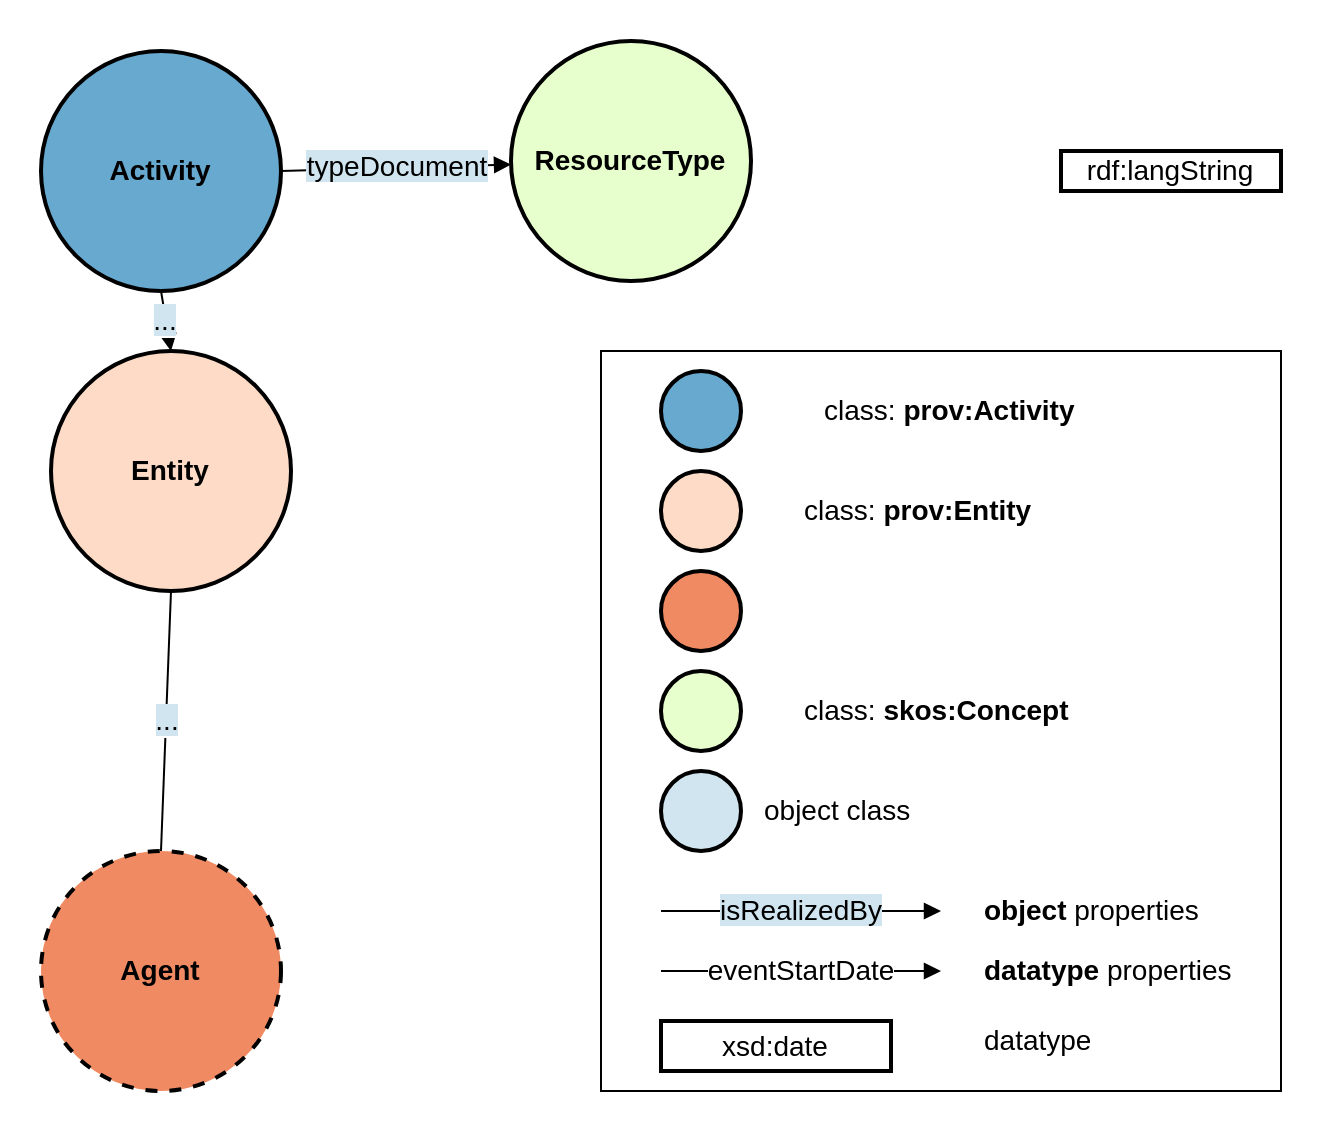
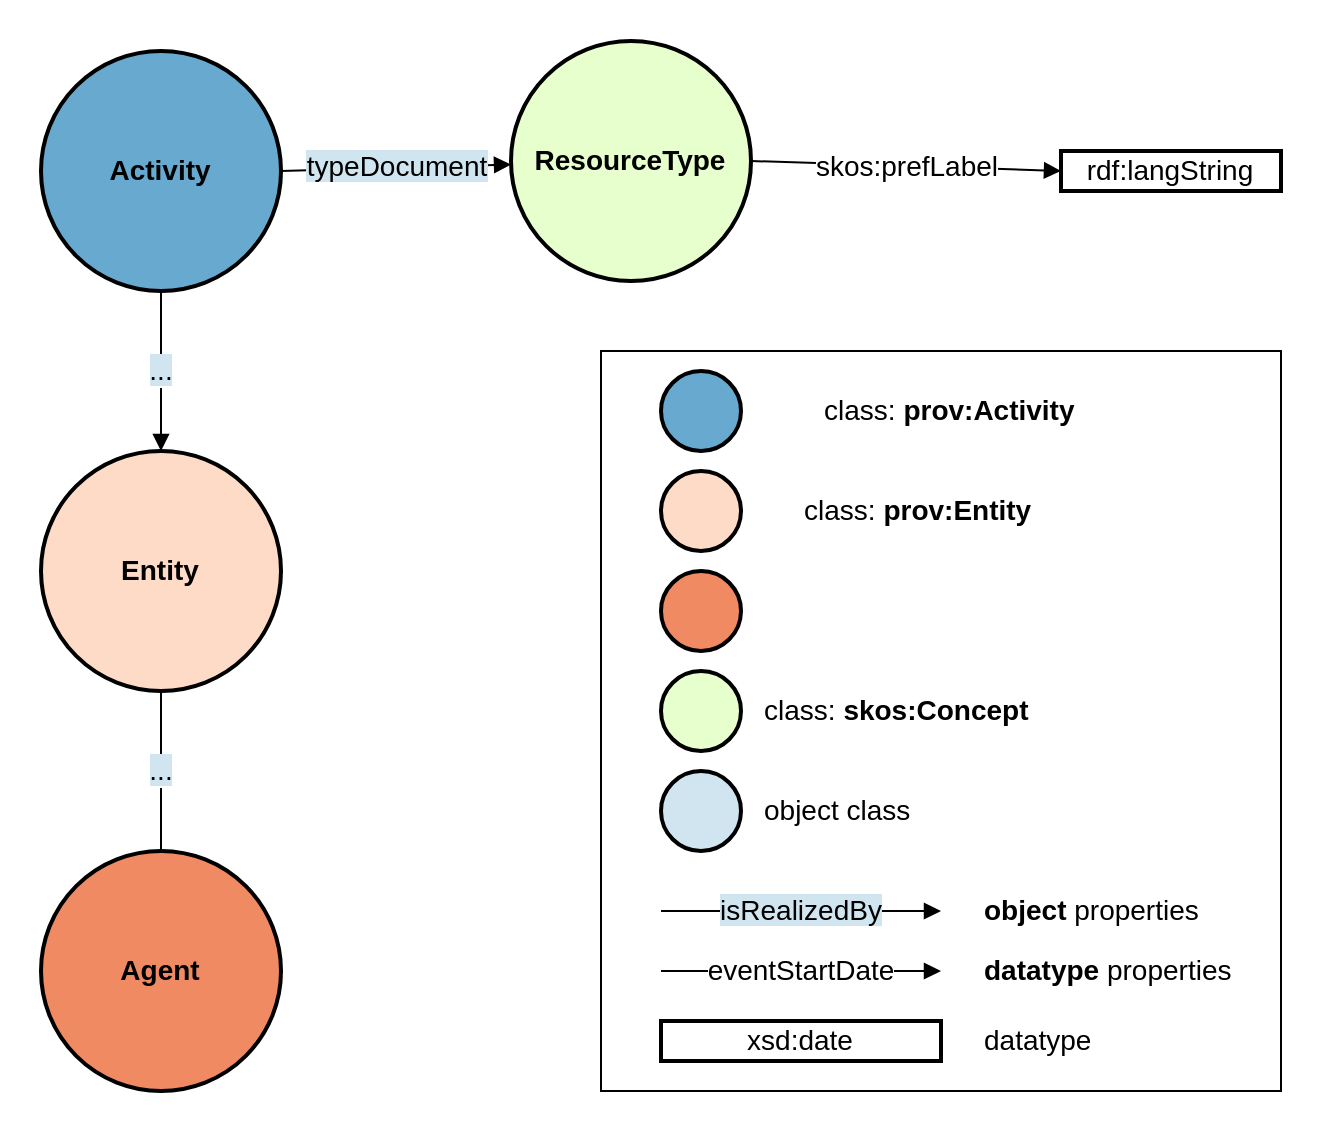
  <mxCell id="0" />
  <mxCell id="1" parent="0" />
  <mxCell id="2" value="" style="rounded=0;whiteSpace=wrap;html=1;fontSize=14;fillColor=none;" parent="1" vertex="1"><mxGeometry x="300" y="175" width="340" height="370" as="geometry" /></mxCell>
  <mxCell id="3" value="&lt;b&gt;Activity&lt;br&gt;&lt;/b&gt;" style="ellipse;whiteSpace=wrap;html=1;rounded=0;shadow=0;glass=0;comic=0;strokeColor=#000000;strokeWidth=2;fillColor=#67a9cf;gradientColor=none;fontSize=14;fontColor=#000000;align=center;" parent="1" vertex="1"><mxGeometry x="20" y="25" width="120" height="120" as="geometry" /></mxCell>
  <mxCell id="4" value="&lt;span style=&quot;background-color: rgb(209, 229, 240);&quot;&gt;...&lt;/span&gt;" style="endArrow=block;html=1;strokeColor=#000000;fontSize=14;fontColor=#000000;endFill=1;exitX=0.5;exitY=1;exitDx=0;exitDy=0;entryX=0.5;entryY=0;entryDx=0;entryDy=0;" parent="1" source="3" target="5" edge="1"><mxGeometry width="50" height="50" relative="1" as="geometry"><mxPoint x="-200" y="325" as="sourcePoint" /><mxPoint x="-400" y="385" as="targetPoint" /><Array as="points" /></mxGeometry></mxCell>
- <mxCell id="5" value="&lt;b&gt;Entity&lt;/b&gt;" style="ellipse;whiteSpace=wrap;html=1;rounded=0;shadow=0;glass=0;comic=0;strokeColor=#000000;strokeWidth=2;fillColor=#fddbc7;gradientColor=none;fontSize=14;fontColor=#000000;align=center;" parent="1" vertex="1"><mxGeometry x="25" y="175" width="120" height="120" as="geometry" /></mxCell>
- <mxCell id="6" value="&lt;b&gt;Agent&lt;/b&gt;" style="ellipse;whiteSpace=wrap;html=1;rounded=0;shadow=0;glass=0;comic=0;strokeColor=#000000;strokeWidth=2;fillColor=#ef8a62;gradientColor=none;fontSize=14;fontColor=#000000;align=center;dashed=1;" parent="1" vertex="1"><mxGeometry x="20" y="425" width="120" height="120" as="geometry" /></mxCell>
+ <mxCell id="5" value="&lt;b&gt;Entity&lt;/b&gt;" style="ellipse;whiteSpace=wrap;html=1;rounded=0;shadow=0;glass=0;comic=0;strokeColor=#000000;strokeWidth=2;fillColor=#fddbc7;gradientColor=none;fontSize=14;fontColor=#000000;align=center;" parent="1" vertex="1"><mxGeometry x="20" y="225" width="120" height="120" as="geometry" /></mxCell>
+ <mxCell id="6" value="&lt;b&gt;Agent&lt;/b&gt;" style="ellipse;whiteSpace=wrap;html=1;rounded=0;shadow=0;glass=0;comic=0;strokeColor=#000000;strokeWidth=2;fillColor=#ef8a62;gradientColor=none;fontSize=14;fontColor=#000000;align=center;" parent="1" vertex="1"><mxGeometry x="20" y="425" width="120" height="120" as="geometry" /></mxCell>
  <mxCell id="7" value="&lt;span style=&quot;background-color: rgb(209, 229, 240);&quot;&gt;...&lt;/span&gt;" style="endArrow=none;html=1;strokeColor=#000000;fontSize=14;fontColor=#000000;endFill=1;exitX=0.5;exitY=1;exitDx=0;exitDy=0;entryX=0.5;entryY=0;entryDx=0;entryDy=0;" parent="1" source="5" target="6" edge="1"><mxGeometry width="50" height="50" relative="1" as="geometry"><mxPoint x="79.5" y="345" as="sourcePoint" /><mxPoint x="79.5" y="425" as="targetPoint" /><Array as="points" /></mxGeometry></mxCell>
  <mxCell id="8" value="&lt;b&gt;&lt;br&gt;&lt;/b&gt;" style="ellipse;whiteSpace=wrap;html=1;rounded=0;shadow=0;glass=0;comic=0;strokeColor=#000000;strokeWidth=2;fillColor=#EF8A62;gradientColor=none;fontSize=14;fontColor=#000000;align=center;" parent="1" vertex="1"><mxGeometry x="330" y="285" width="40" height="40" as="geometry" /></mxCell>
  <mxCell id="9" value="&lt;b&gt;&lt;br&gt;&lt;/b&gt;" style="ellipse;whiteSpace=wrap;html=1;rounded=0;shadow=0;glass=0;comic=0;strokeColor=#000000;strokeWidth=2;fillColor=#FDDBC7;gradientColor=none;fontSize=14;fontColor=#000000;align=center;" parent="1" vertex="1"><mxGeometry x="330" y="235" width="40" height="40" as="geometry" /></mxCell>
  <mxCell id="10" value="&lt;b&gt;&lt;br&gt;&lt;/b&gt;" style="ellipse;whiteSpace=wrap;html=1;rounded=0;shadow=0;glass=0;comic=0;strokeColor=#000000;strokeWidth=2;fillColor=#67A9CF;gradientColor=none;fontSize=14;fontColor=#000000;align=center;" parent="1" vertex="1"><mxGeometry x="330" y="185" width="40" height="40" as="geometry" /></mxCell>
  <mxCell id="11" value="class: &lt;b style=&quot;font-size: 14px;&quot;&gt;prov:Activity&lt;/b&gt;" style="text;html=1;strokeColor=none;fillColor=none;align=left;verticalAlign=middle;whiteSpace=wrap;rounded=0;fontSize=14;" parent="1" vertex="1"><mxGeometry x="410" y="185" width="150" height="40" as="geometry" /></mxCell>
  <mxCell id="12" value="class: &lt;b style=&quot;font-size: 14px;&quot;&gt;prov:Entity&lt;/b&gt;" style="text;html=1;strokeColor=none;fillColor=none;align=left;verticalAlign=middle;whiteSpace=wrap;rounded=0;fontSize=14;" parent="1" vertex="1"><mxGeometry x="400" y="235" width="190" height="40" as="geometry" /></mxCell>
  <mxCell id="13" value="&lt;b&gt;ResourceType&lt;/b&gt;" style="ellipse;whiteSpace=wrap;html=1;rounded=0;shadow=0;glass=0;comic=0;strokeColor=#000000;strokeWidth=2;fillColor=#E6FFCC;gradientColor=none;fontSize=14;fontColor=#000000;align=center;" parent="1" vertex="1"><mxGeometry x="255" y="20" width="120" height="120" as="geometry" /></mxCell>
  <mxCell id="14" value="&lt;b&gt;&lt;br&gt;&lt;/b&gt;" style="ellipse;whiteSpace=wrap;html=1;rounded=0;shadow=0;glass=0;comic=0;strokeColor=#000000;strokeWidth=2;fillColor=#E6FFCC;gradientColor=none;fontSize=14;fontColor=#000000;align=center;" parent="1" vertex="1"><mxGeometry x="330" y="335" width="40" height="40" as="geometry" /></mxCell>
- <mxCell id="15" value="class: &lt;b&gt;skos:Concept&lt;/b&gt;" style="text;html=1;strokeColor=none;fillColor=none;align=left;verticalAlign=middle;whiteSpace=wrap;rounded=0;fontSize=14;" parent="1" vertex="1"><mxGeometry x="400" y="335" width="150" height="40" as="geometry" /></mxCell>
+ <mxCell id="15" value="class: &lt;b&gt;skos:Concept&lt;/b&gt;" style="text;html=1;strokeColor=none;fillColor=none;align=left;verticalAlign=middle;whiteSpace=wrap;rounded=0;fontSize=14;" parent="1" vertex="1"><mxGeometry x="380" y="335" width="150" height="40" as="geometry" /></mxCell>
  <mxCell id="16" value="&lt;span style=&quot;background-color: rgb(209, 229, 240);&quot;&gt;isRealizedBy&lt;/span&gt;" style="endArrow=block;html=1;strokeColor=#000000;fontSize=14;fontColor=#000000;endFill=1;exitX=0.5;exitY=1;exitDx=0;exitDy=0;" parent="1" edge="1"><mxGeometry width="50" height="50" relative="1" as="geometry"><mxPoint x="330" y="455" as="sourcePoint" /><mxPoint x="470" y="455" as="targetPoint" /><Array as="points" /><mxPoint as="offset" /></mxGeometry></mxCell>
  <mxCell id="17" value="&lt;b&gt;object &lt;/b&gt;properties" style="text;html=1;strokeColor=none;fillColor=none;align=left;verticalAlign=middle;whiteSpace=wrap;rounded=0;fontSize=14;" parent="1" vertex="1"><mxGeometry x="490" y="435" width="150" height="40" as="geometry" /></mxCell>
  <mxCell id="18" value="eventStartDate" style="endArrow=block;html=1;strokeColor=#000000;fontSize=14;fontColor=#000000;endFill=1;" parent="1" edge="1"><mxGeometry width="50" height="50" relative="1" as="geometry"><mxPoint x="330" y="485" as="sourcePoint" /><mxPoint x="470" y="485" as="targetPoint" /></mxGeometry></mxCell>
  <mxCell id="19" value="&lt;b&gt;datatype &lt;/b&gt;properties" style="text;html=1;strokeColor=none;fillColor=none;align=left;verticalAlign=middle;whiteSpace=wrap;rounded=0;fontSize=14;" parent="1" vertex="1"><mxGeometry x="490" y="465" width="150" height="40" as="geometry" /></mxCell>
- <mxCell id="20" value="xsd:date" style="whiteSpace=wrap;html=1;rounded=0;shadow=0;glass=0;comic=0;strokeColor=#000000;strokeWidth=2;fillColor=#FFFFFF;gradientColor=none;fontSize=14;fontColor=#000000;align=center;" parent="1" vertex="1"><mxGeometry x="330" y="510" width="115" height="25" as="geometry" /></mxCell>
+ <mxCell id="20" value="xsd:date" style="whiteSpace=wrap;html=1;rounded=0;shadow=0;glass=0;comic=0;strokeColor=#000000;strokeWidth=2;fillColor=#FFFFFF;gradientColor=none;fontSize=14;fontColor=#000000;align=center;" parent="1" vertex="1"><mxGeometry x="330" y="510" width="140" height="20" as="geometry" /></mxCell>
  <mxCell id="21" value="datatype" style="text;html=1;strokeColor=none;fillColor=none;align=left;verticalAlign=middle;whiteSpace=wrap;rounded=0;fontSize=14;" parent="1" vertex="1"><mxGeometry x="490" y="500" width="150" height="40" as="geometry" /></mxCell>
  <mxCell id="22" value="&lt;span style=&quot;background-color: rgb(209, 229, 240);&quot;&gt;typeDocument&lt;/span&gt;" style="endArrow=block;html=1;strokeColor=#000000;fontSize=14;fontColor=#000000;endFill=1;exitX=1;exitY=0.5;exitDx=0;exitDy=0;" parent="1" source="3" target="13" edge="1"><mxGeometry width="50" height="50" relative="1" as="geometry"><mxPoint x="170" y="214" as="sourcePoint" /><mxPoint x="310" y="214" as="targetPoint" /><Array as="points" /></mxGeometry></mxCell>
+ <mxCell id="23" value="skos:prefLabel" style="endArrow=block;html=1;strokeColor=#000000;fontSize=14;fontColor=#000000;endFill=1;exitX=1;exitY=0.5;exitDx=0;exitDy=0;entryX=0;entryY=0.5;entryDx=0;entryDy=0;" parent="1" source="13" target="24" edge="1"><mxGeometry width="50" height="50" relative="1" as="geometry"><mxPoint x="540" y="215" as="sourcePoint" /><mxPoint x="580" y="85" as="targetPoint" /></mxGeometry></mxCell>
  <mxCell id="24" value="rdf:langString" style="whiteSpace=wrap;html=1;rounded=0;shadow=0;glass=0;comic=0;strokeColor=#000000;strokeWidth=2;fillColor=#FFFFFF;gradientColor=none;fontSize=14;fontColor=#000000;align=center;" parent="1" vertex="1"><mxGeometry x="530" y="75" width="110" height="20" as="geometry" /></mxCell>
  <mxCell id="25" value="&lt;b&gt;&lt;br&gt;&lt;/b&gt;" style="ellipse;whiteSpace=wrap;html=1;rounded=0;shadow=0;glass=0;comic=0;strokeColor=#000000;strokeWidth=2;fillColor=#D1E5F0;gradientColor=none;fontSize=14;fontColor=#000000;align=center;" parent="1" vertex="1"><mxGeometry x="330" y="385" width="40" height="40" as="geometry" /></mxCell>
  <mxCell id="26" value="object class" style="text;html=1;strokeColor=none;fillColor=none;align=left;verticalAlign=middle;whiteSpace=wrap;rounded=0;fontSize=14;" parent="1" vertex="1"><mxGeometry x="380" y="385" width="150" height="40" as="geometry" /></mxCell>
